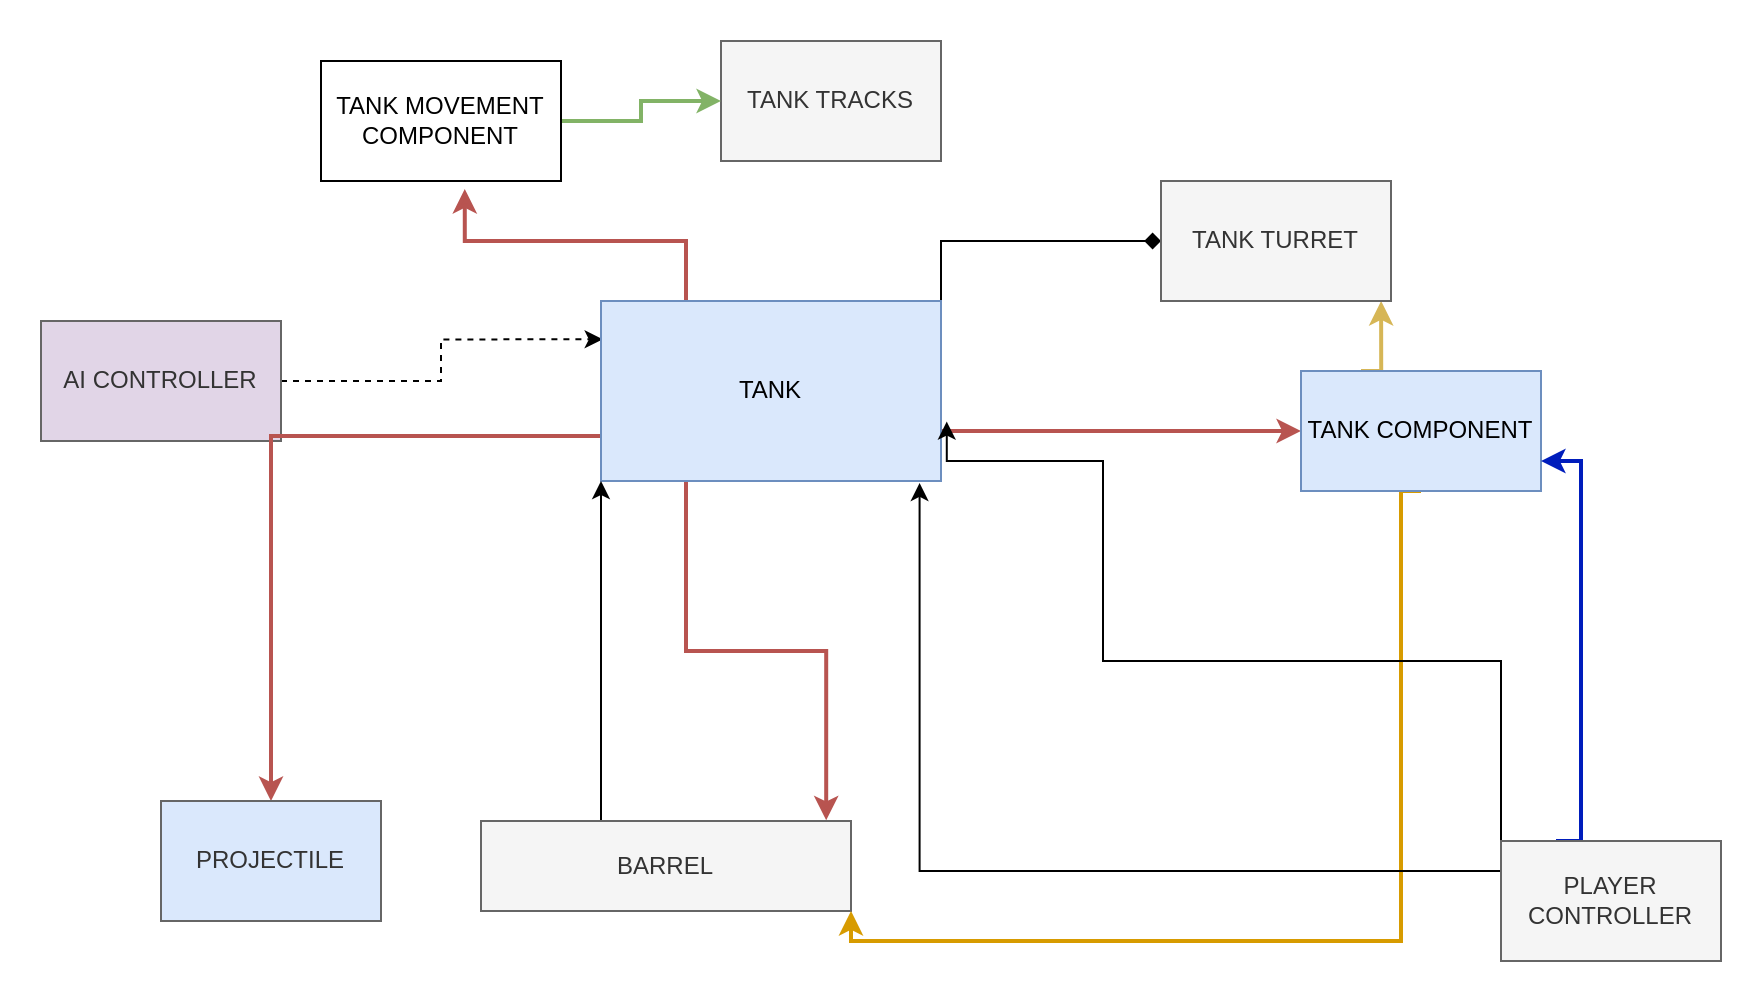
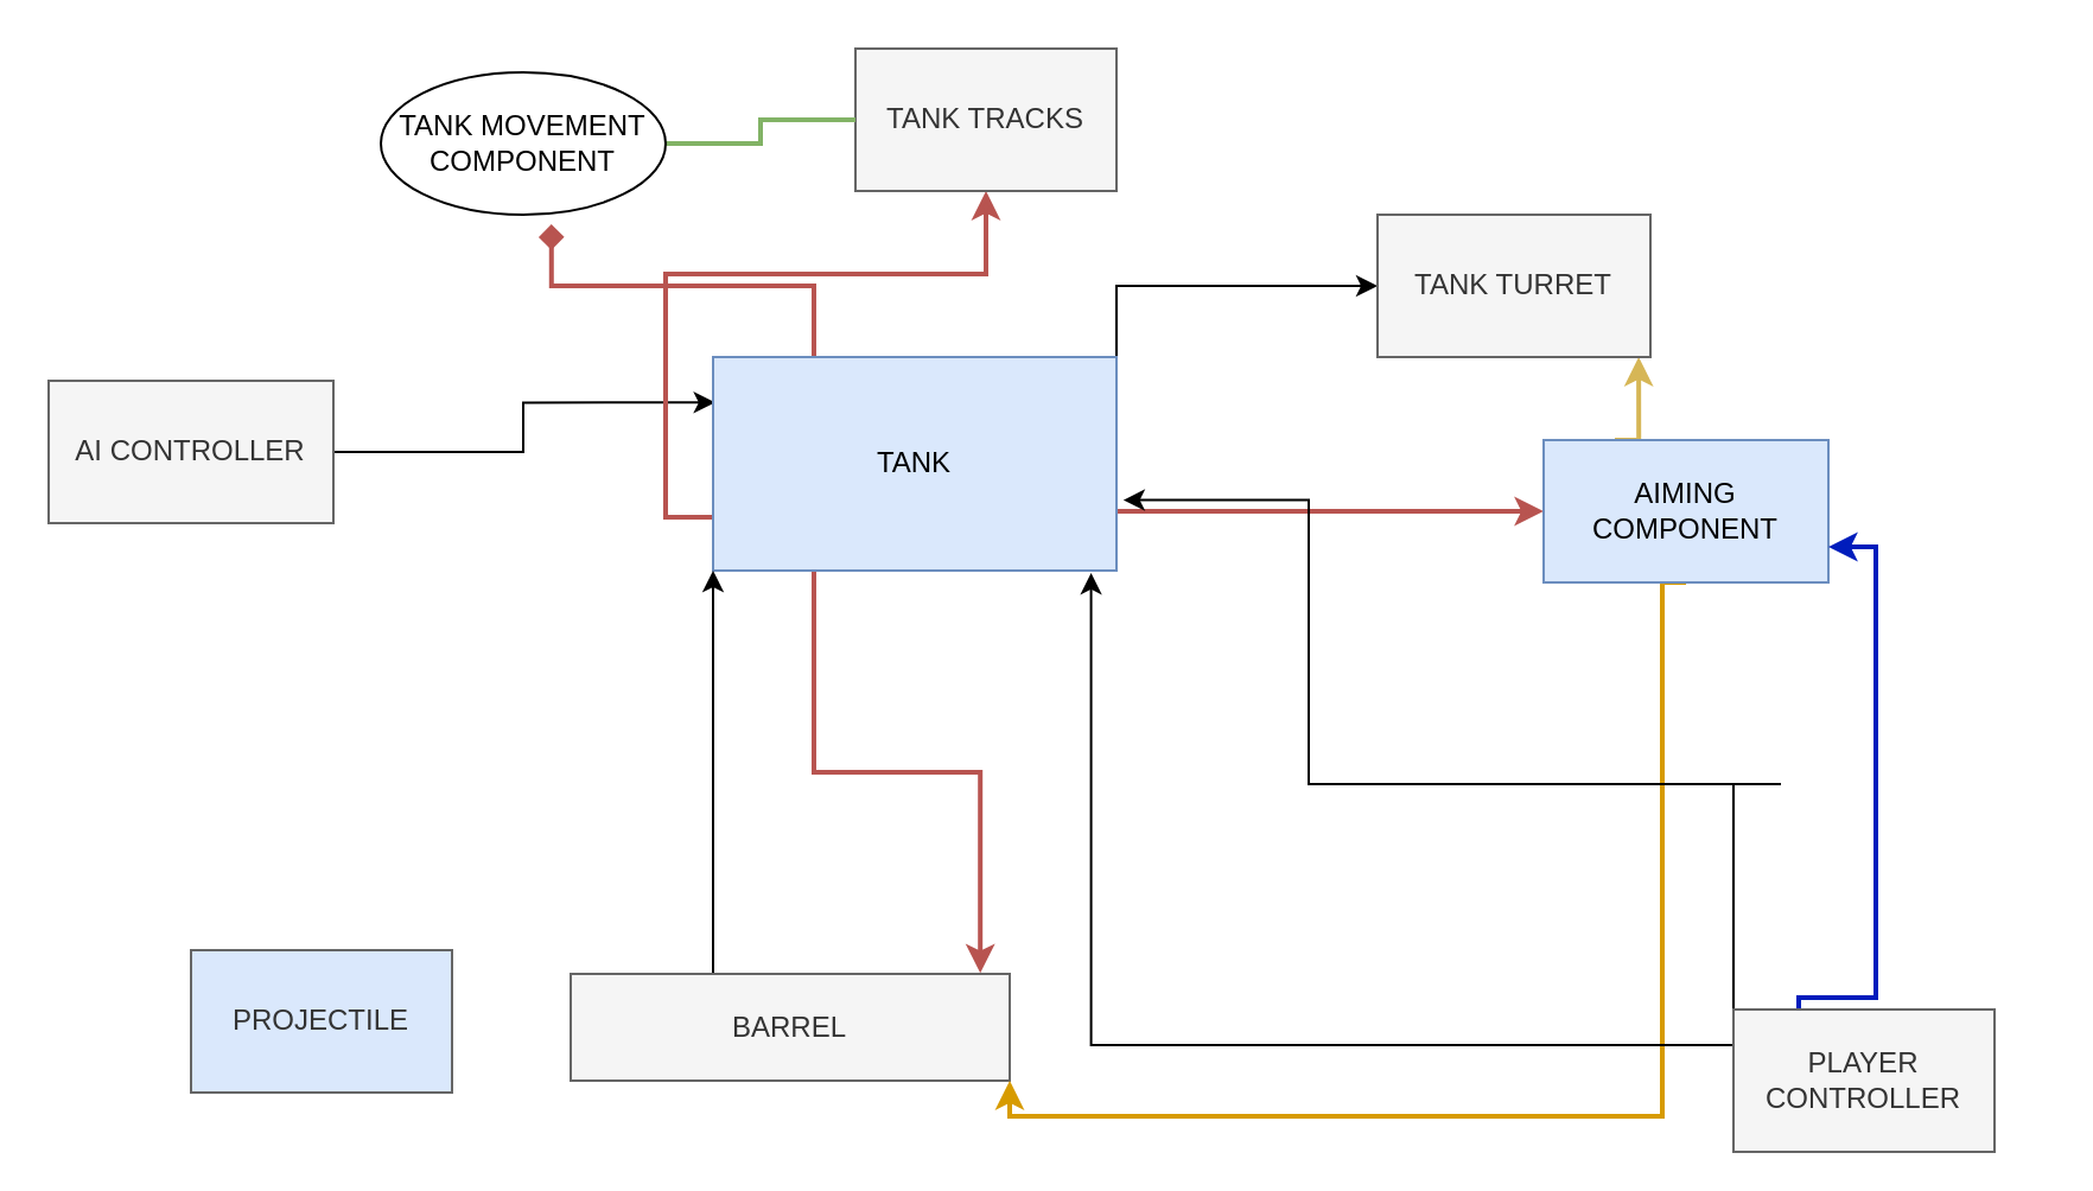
  <mxCell id="0" />
  <mxCell id="1" parent="0" />
- <mxCell id="2" style="edgeStyle=orthogonalEdgeStyle;rounded=0;orthogonalLoop=1;jettySize=auto;html=1;entryX=0.005;entryY=0.213;entryDx=0;entryDy=0;entryPerimeter=0;dashed=1;" edge="1" parent="1" source="3" target="9"><mxGeometry relative="1" as="geometry" /></mxCell>
- <mxCell id="3" value="AI CONTROLLER" style="rounded=0;whiteSpace=wrap;html=1;fillColor=#e1d5e7;fontColor=#333333;strokeColor=#666666;" vertex="1" parent="1"><mxGeometry x="20" y="160" width="120" height="60" as="geometry" /></mxCell>
+ <mxCell id="2" style="edgeStyle=orthogonalEdgeStyle;rounded=0;orthogonalLoop=1;jettySize=auto;html=1;entryX=0.005;entryY=0.213;entryDx=0;entryDy=0;entryPerimeter=0;" edge="1" parent="1" source="3" target="9"><mxGeometry relative="1" as="geometry" /></mxCell>
+ <mxCell id="3" value="AI CONTROLLER" style="rounded=0;whiteSpace=wrap;html=1;fillColor=#f5f5f5;fontColor=#333333;strokeColor=#666666;" vertex="1" parent="1"><mxGeometry x="20" y="160" width="120" height="60" as="geometry" /></mxCell>
  <mxCell id="4" style="edgeStyle=orthogonalEdgeStyle;rounded=0;orthogonalLoop=1;jettySize=auto;html=1;entryX=0;entryY=0.5;entryDx=0;entryDy=0;fillColor=#f8cecc;strokeColor=#b85450;strokeWidth=2;" edge="1" parent="1" source="9" target="15"><mxGeometry relative="1" as="geometry"><Array as="points"><mxPoint x="650" y="215" /></Array></mxGeometry></mxCell>
- <mxCell id="5" style="edgeStyle=orthogonalEdgeStyle;rounded=0;orthogonalLoop=1;jettySize=auto;html=1;exitX=1;exitY=0;exitDx=0;exitDy=0;entryX=0;entryY=0.5;entryDx=0;entryDy=0;endArrow=diamond;" edge="1" parent="1" source="9" target="17"><mxGeometry relative="1" as="geometry" /></mxCell>
+ <mxCell id="5" style="edgeStyle=orthogonalEdgeStyle;rounded=0;orthogonalLoop=1;jettySize=auto;html=1;exitX=1;exitY=0;exitDx=0;exitDy=0;entryX=0;entryY=0.5;entryDx=0;entryDy=0;" edge="1" parent="1" source="9" target="17"><mxGeometry relative="1" as="geometry" /></mxCell>
  <mxCell id="6" style="edgeStyle=orthogonalEdgeStyle;rounded=0;orthogonalLoop=1;jettySize=auto;html=1;exitX=0.25;exitY=1;exitDx=0;exitDy=0;entryX=0.933;entryY=-0.007;entryDx=0;entryDy=0;entryPerimeter=0;fillColor=#f8cecc;strokeColor=#b85450;strokeWidth=2;" edge="1" parent="1" source="9" target="12"><mxGeometry relative="1" as="geometry" /></mxCell>
- <mxCell id="7" style="edgeStyle=orthogonalEdgeStyle;rounded=0;orthogonalLoop=1;jettySize=auto;html=1;exitX=0;exitY=0.75;exitDx=0;exitDy=0;entryX=0.5;entryY=0;entryDx=0;entryDy=0;fillColor=#f8cecc;strokeColor=#b85450;strokeWidth=2;" edge="1" parent="1" source="9" target="10"><mxGeometry relative="1" as="geometry"><mxPoint x="130" y="237.379" as="targetPoint" /></mxGeometry></mxCell>
- <mxCell id="8" style="edgeStyle=orthogonalEdgeStyle;rounded=0;orthogonalLoop=1;jettySize=auto;html=1;exitX=0.25;exitY=0;exitDx=0;exitDy=0;entryX=0.599;entryY=1.067;entryDx=0;entryDy=0;entryPerimeter=0;fillColor=#f8cecc;strokeColor=#b85450;strokeWidth=2;" edge="1" parent="1" source="9" target="23"><mxGeometry relative="1" as="geometry" /></mxCell>
+ <mxCell id="7" style="edgeStyle=orthogonalEdgeStyle;rounded=0;orthogonalLoop=1;jettySize=auto;html=1;exitX=0;exitY=0.75;exitDx=0;exitDy=0;fillColor=#f8cecc;strokeColor=#b85450;strokeWidth=2;" edge="1" parent="1" source="9" target="16"><mxGeometry relative="1" as="geometry"><mxPoint x="130" y="237.379" as="targetPoint" /></mxGeometry></mxCell>
+ <mxCell id="8" style="edgeStyle=orthogonalEdgeStyle;rounded=0;orthogonalLoop=1;jettySize=auto;html=1;exitX=0.25;exitY=0;exitDx=0;exitDy=0;entryX=0.599;entryY=1.067;entryDx=0;entryDy=0;entryPerimeter=0;fillColor=#f8cecc;strokeColor=#b85450;strokeWidth=2;endArrow=diamond;" edge="1" parent="1" source="9" target="23"><mxGeometry relative="1" as="geometry" /></mxCell>
  <mxCell id="9" value="TANK" style="rounded=0;whiteSpace=wrap;html=1;fillColor=#dae8fc;strokeColor=#6c8ebf;" vertex="1" parent="1"><mxGeometry x="300" y="150" width="170" height="90" as="geometry" /></mxCell>
  <mxCell id="10" value="PROJECTILE" style="rounded=0;whiteSpace=wrap;html=1;fillColor=#dae8fc;fontColor=#333333;strokeColor=#666666;" vertex="1" parent="1"><mxGeometry x="80" y="400" width="110" height="60" as="geometry" /></mxCell>
  <mxCell id="11" style="edgeStyle=orthogonalEdgeStyle;rounded=0;orthogonalLoop=1;jettySize=auto;html=1;entryX=0;entryY=1;entryDx=0;entryDy=0;" edge="1" parent="1" source="12" target="9"><mxGeometry relative="1" as="geometry"><mxPoint x="275" y="300" as="targetPoint" /><Array as="points"><mxPoint x="300" y="340" /><mxPoint x="300" y="340" /></Array></mxGeometry></mxCell>
  <mxCell id="12" value="BARREL" style="rounded=0;whiteSpace=wrap;html=1;fillColor=#f5f5f5;fontColor=#333333;strokeColor=#666666;" vertex="1" parent="1"><mxGeometry x="240" y="410" width="185" height="45" as="geometry" /></mxCell>
  <mxCell id="13" style="edgeStyle=orthogonalEdgeStyle;rounded=0;orthogonalLoop=1;jettySize=auto;html=1;exitX=0.5;exitY=1;exitDx=0;exitDy=0;entryX=1;entryY=1;entryDx=0;entryDy=0;fillColor=#ffe6cc;strokeColor=#d79b00;strokeWidth=2;" edge="1" parent="1" source="15" target="12"><mxGeometry relative="1" as="geometry"><mxPoint x="700" y="470" as="targetPoint" /><Array as="points"><mxPoint x="700" y="245" /><mxPoint x="700" y="470" /></Array></mxGeometry></mxCell>
  <mxCell id="14" style="edgeStyle=orthogonalEdgeStyle;rounded=0;orthogonalLoop=1;jettySize=auto;html=1;exitX=0.25;exitY=0;exitDx=0;exitDy=0;entryX=0.957;entryY=1;entryDx=0;entryDy=0;entryPerimeter=0;fillColor=#fff2cc;strokeColor=#d6b656;strokeWidth=2;" edge="1" parent="1" source="15" target="17"><mxGeometry relative="1" as="geometry" /></mxCell>
- <mxCell id="15" value="TANK COMPONENT" style="rounded=0;whiteSpace=wrap;html=1;fillColor=#dae8fc;strokeColor=#6c8ebf;" vertex="1" parent="1"><mxGeometry x="650" y="185" width="120" height="60" as="geometry" /></mxCell>
+ <mxCell id="15" value="AIMING COMPONENT" style="rounded=0;whiteSpace=wrap;html=1;fillColor=#dae8fc;strokeColor=#6c8ebf;" vertex="1" parent="1"><mxGeometry x="650" y="185" width="120" height="60" as="geometry" /></mxCell>
  <mxCell id="16" value="TANK TRACKS" style="rounded=0;whiteSpace=wrap;html=1;fillColor=#f5f5f5;fontColor=#333333;strokeColor=#666666;" vertex="1" parent="1"><mxGeometry x="360" y="20" width="110" height="60" as="geometry" /></mxCell>
  <mxCell id="17" value="TANK TURRET" style="rounded=0;whiteSpace=wrap;html=1;fillColor=#f5f5f5;fontColor=#333333;strokeColor=#666666;" vertex="1" parent="1"><mxGeometry x="580" y="90" width="115" height="60" as="geometry" /></mxCell>
  <mxCell id="18" style="edgeStyle=orthogonalEdgeStyle;rounded=0;orthogonalLoop=1;jettySize=auto;html=1;exitX=0;exitY=0.25;exitDx=0;exitDy=0;entryX=0.937;entryY=1.011;entryDx=0;entryDy=0;entryPerimeter=0;" edge="1" parent="1" source="21" target="9"><mxGeometry relative="1" as="geometry"><mxPoint x="460" y="380" as="targetPoint" /></mxGeometry></mxCell>
  <mxCell id="19" style="edgeStyle=orthogonalEdgeStyle;rounded=0;orthogonalLoop=1;jettySize=auto;html=1;exitX=0.25;exitY=0;exitDx=0;exitDy=0;fillColor=#0050ef;strokeColor=#001DBC;strokeWidth=2;entryX=1;entryY=0.75;entryDx=0;entryDy=0;" edge="1" parent="1" source="21" target="15"><mxGeometry relative="1" as="geometry"><mxPoint x="790" y="230" as="targetPoint" /><Array as="points"><mxPoint x="790" y="420" /><mxPoint x="790" y="230" /></Array></mxGeometry></mxCell>
  <mxCell id="20" style="edgeStyle=orthogonalEdgeStyle;rounded=0;orthogonalLoop=1;jettySize=auto;html=1;exitX=0;exitY=0;exitDx=0;exitDy=0;entryX=1.017;entryY=0.67;entryDx=0;entryDy=0;entryPerimeter=0;" edge="1" parent="1" source="21" target="9"><mxGeometry relative="1" as="geometry"><mxPoint x="480" y="230" as="targetPoint" /><Array as="points"><mxPoint x="750" y="330" /><mxPoint x="551" y="330" /><mxPoint x="551" y="230" /></Array></mxGeometry></mxCell>
- <mxCell id="21" value="PLAYER CONTROLLER" style="rounded=0;whiteSpace=wrap;html=1;fillColor=#f5f5f5;fontColor=#333333;strokeColor=#666666;" vertex="1" parent="1"><mxGeometry x="750" y="420" width="110" height="60" as="geometry" /></mxCell>
- <mxCell id="22" style="edgeStyle=orthogonalEdgeStyle;rounded=0;orthogonalLoop=1;jettySize=auto;html=1;exitX=1;exitY=0.5;exitDx=0;exitDy=0;entryX=0;entryY=0.5;entryDx=0;entryDy=0;fillColor=#d5e8d4;strokeColor=#82b366;strokeWidth=2;" edge="1" parent="1" source="23" target="16"><mxGeometry relative="1" as="geometry" /></mxCell>
- <mxCell id="23" value="TANK MOVEMENT&lt;br&gt;COMPONENT" style="rounded=0;whiteSpace=wrap;html=1;" vertex="1" parent="1"><mxGeometry x="160" y="30" width="120" height="60" as="geometry" /></mxCell>
+ <mxCell id="21" value="PLAYER CONTROLLER" style="rounded=0;whiteSpace=wrap;html=1;fillColor=#f5f5f5;fontColor=#333333;strokeColor=#666666;" vertex="1" parent="1"><mxGeometry x="730" y="425" width="110" height="60" as="geometry" /></mxCell>
+ <mxCell id="22" style="edgeStyle=orthogonalEdgeStyle;rounded=0;orthogonalLoop=1;jettySize=auto;html=1;exitX=1;exitY=0.5;exitDx=0;exitDy=0;entryX=0;entryY=0.5;entryDx=0;entryDy=0;fillColor=#d5e8d4;strokeColor=#82b366;strokeWidth=2;endArrow=none;" edge="1" parent="1" source="23" target="16"><mxGeometry relative="1" as="geometry" /></mxCell>
+ <mxCell id="23" value="TANK MOVEMENT&lt;br&gt;COMPONENT" style="ellipse;whiteSpace=wrap;html=1;" vertex="1" parent="1"><mxGeometry x="160" y="30" width="120" height="60" as="geometry" /></mxCell>
